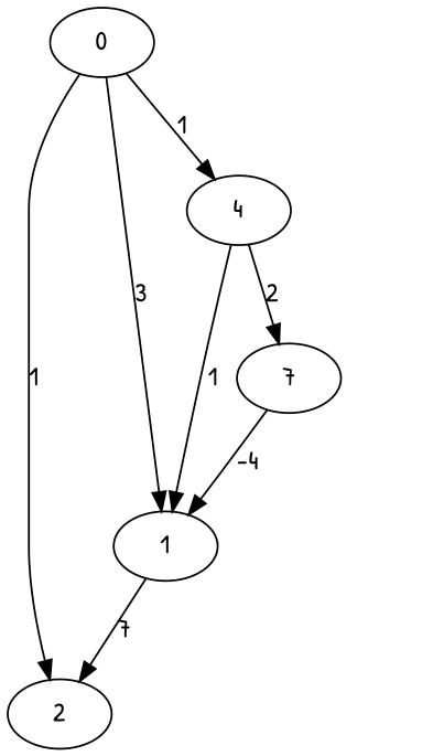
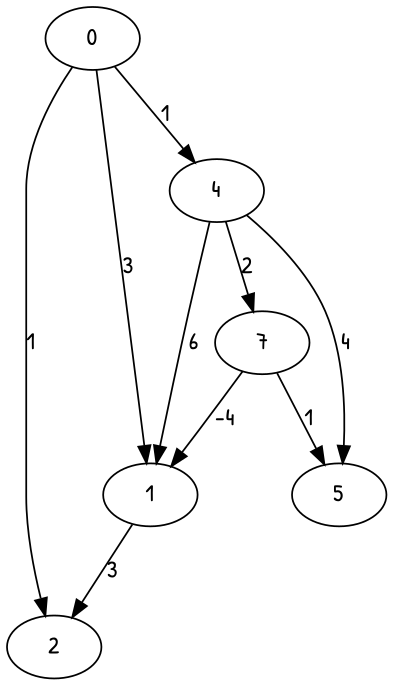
  digraph {
    fontname="Patrick Hand"
    node [fontname="Patrick Hand"]
    edge [fontname="Patrick Hand"]
    0
    1
    2
    4
    n5 [label=7]
+   5
    0 -> 1 [label=3]
    0 -> 2 [label=1]
    0 -> 4 [label=1]
-   1 -> 2 [label=7]
-   4 -> 1 [label=1]
+   1 -> 2 [label=3]
+   4 -> 1 [label=6]
    4 -> n5 [label=2]
+   4 -> 5 [label=4]
    n5 -> 1 [label=-4]
+   n5 -> 5 [label=1]
  }
